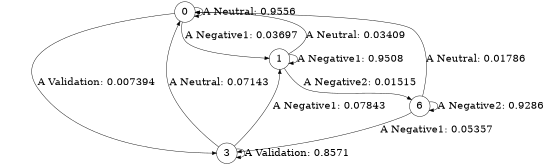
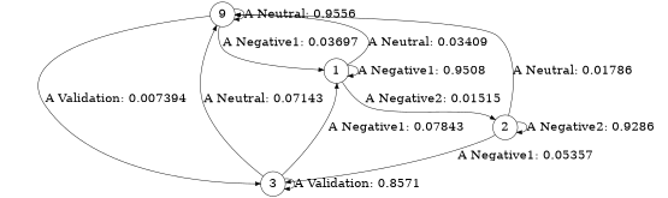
  digraph {
    node [fontsize=24 shape=circle]
    edge [fontsize=24]
-   0
+   0 [label=9]
    1
    3
-   2 [label=6]
+   2
    0 -> 0 [label="A Neutral: 0.9556   "]
    0 -> 1 [label="A Negative1: 0.03697  "]
    0 -> 3 [label="A Validation: 0.007394  "]
    1 -> 0 [label="A Neutral: 0.03409  "]
    1 -> 1 [label="A Negative1: 0.9508   "]
    1 -> 2 [label="A Negative2: 0.01515  "]
    3 -> 0 [label="A Neutral: 0.07143  "]
    3 -> 1 [label="A Negative1: 0.07843  "]
    3 -> 3 [label="A Validation: 0.8571   "]
    2 -> 0 [label="A Neutral: 0.01786  "]
    2 -> 3 [label="A Negative1: 0.05357  "]
    2 -> 2 [label="A Negative2: 0.9286   "]
  }
